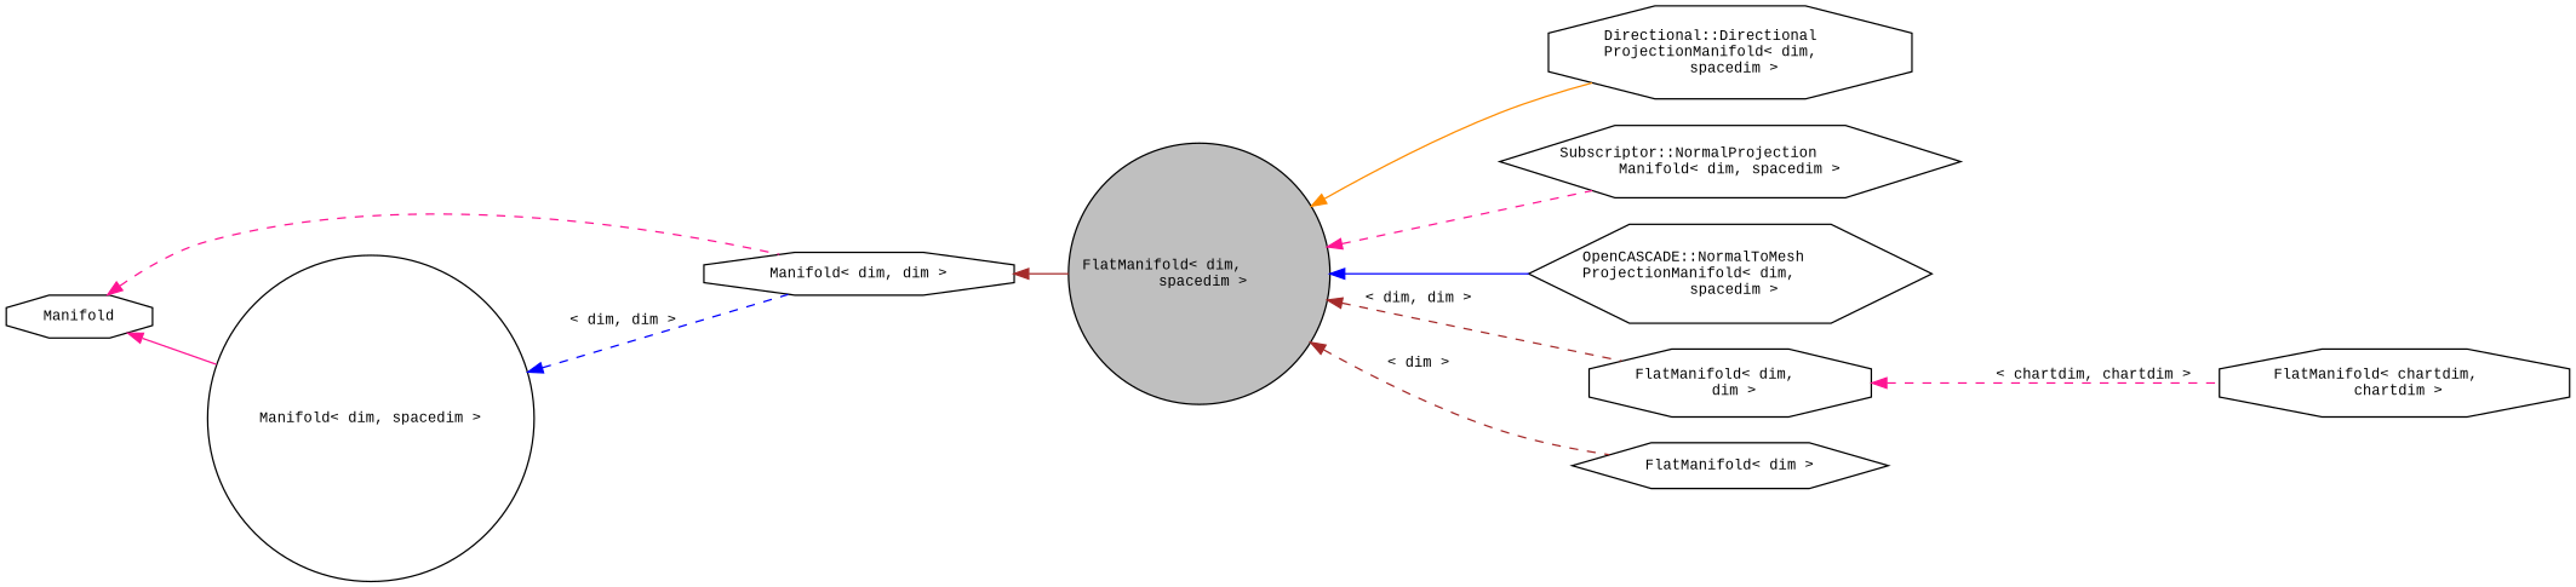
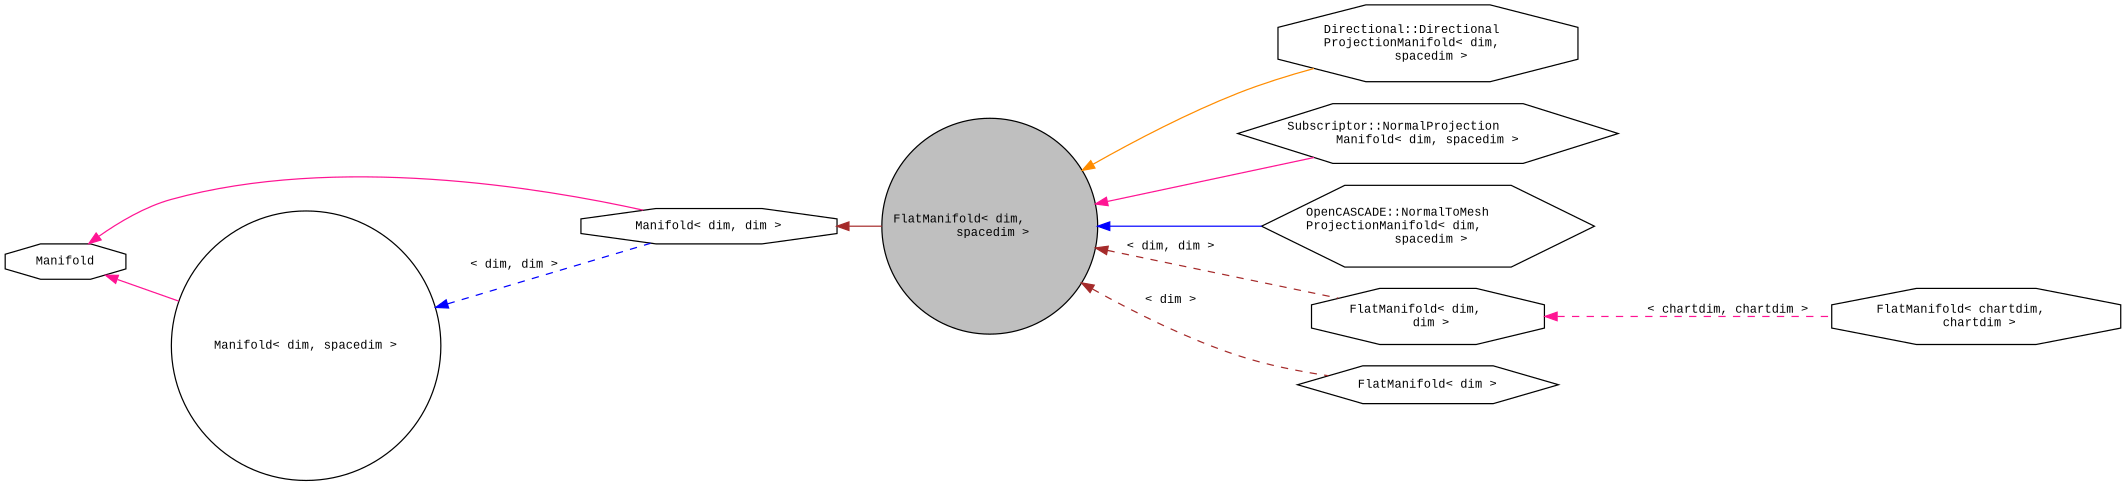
  digraph {
    fontname="Liberation Mono"
    rankdir=LR
    node [color=black fillcolor=white fontname="Liberation Mono" fontsize=10 shape=octagon style=filled]
    edge [color=deeppink dir=back fontname="Liberation Mono" fontsize=10 labelfontname=Helvetica labelfontsize=10 style=solid]
    n1 [fillcolor=grey75 fontcolor=black height=0.2 label="FlatManifold\< dim,\l spacedim \>" shape=circle width=0.4]
    n2 [height=0.2 label="Directional::Directional\lProjectionManifold\< dim,\l spacedim \>" width=0.4]
    n3 [height=0.2 label="Subscriptor::NormalProjection\lManifold\< dim, spacedim \>" shape=hexagon width=0.4]
    n4 [height=0.2 label="OpenCASCADE::NormalToMesh\lProjectionManifold\< dim,\l spacedim \>" shape=hexagon width=0.4]
    n5 [height=0.2 label="FlatManifold\< dim,\l dim \>" width=0.4]
    n6 [height=0.2 label="FlatManifold\< dim \>" shape=hexagon width=0.4]
    n7 [height=0.2 label="FlatManifold\< chartdim,\l chartdim \>" width=0.4]
    n8 [height=0.2 label="Manifold\< dim, dim \>" width=0.4]
    n9 [height=0.2 label=Manifold width=0.4]
    n10 [height=0.2 label="Manifold\< dim, spacedim \>" shape=circle width=0.4]
    n1 -> n2 [color=darkorange]
-   n1 -> n3 [style=dashed]
+   n1 -> n3
    n1 -> n4 [color=blue]
    n1 -> n5 [color=brown label=" \< dim, dim \>" style=dashed]
    n1 -> n6 [color=brown label=" \< dim \>" style=dashed]
    n5 -> n7 [label=" \< chartdim, chartdim \>" style=dashed]
    n8 -> n1 [color=brown]
-   n9 -> n8 [style=dashed]
+   n9 -> n8
    n9 -> n10
    n10 -> n8 [color=blue label=" \< dim, dim \>" style=dashed]
  }
